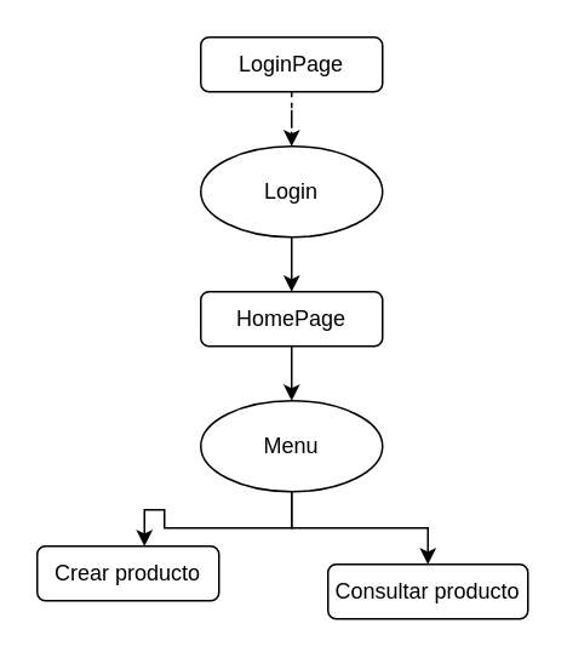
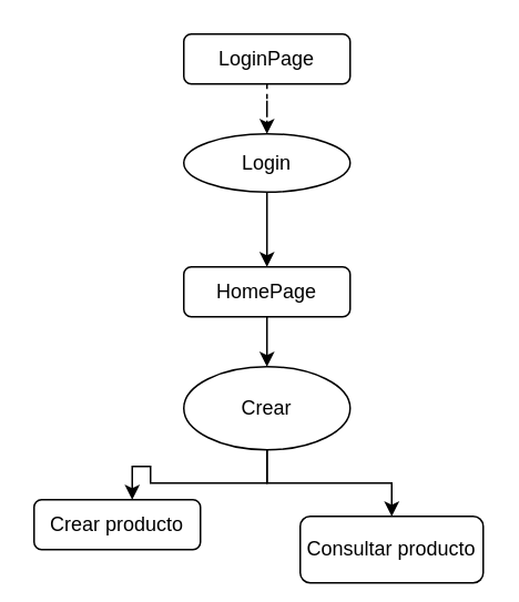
  <mxCell id="0" />
  <mxCell id="1" parent="0" />
  <mxCell id="2" style="edgeStyle=orthogonalEdgeStyle;rounded=0;orthogonalLoop=1;jettySize=auto;html=1;entryX=0.5;entryY=0;entryDx=0;entryDy=0;dashed=1;" edge="1" parent="1" source="3" target="5"><mxGeometry relative="1" as="geometry" /></mxCell>
  <mxCell id="3" value="LoginPage" style="rounded=1;whiteSpace=wrap;html=1;fillColor=none;" vertex="1" parent="1"><mxGeometry x="110" y="20" width="100" height="30" as="geometry" /></mxCell>
  <mxCell id="4" style="edgeStyle=orthogonalEdgeStyle;rounded=0;orthogonalLoop=1;jettySize=auto;html=1;entryX=0.5;entryY=0;entryDx=0;entryDy=0;" edge="1" parent="1" source="5" target="7"><mxGeometry relative="1" as="geometry" /></mxCell>
- <mxCell id="5" value="Login" style="ellipse;whiteSpace=wrap;html=1;fillColor=none;" vertex="1" parent="1"><mxGeometry x="110" y="80" width="100" height="50" as="geometry" /></mxCell>
+ <mxCell id="5" value="Login" style="ellipse;whiteSpace=wrap;html=1;fillColor=none;" vertex="1" parent="1"><mxGeometry x="110" y="80" width="100" height="35" as="geometry" /></mxCell>
  <mxCell id="6" style="edgeStyle=orthogonalEdgeStyle;rounded=0;orthogonalLoop=1;jettySize=auto;html=1;entryX=0.5;entryY=0;entryDx=0;entryDy=0;" edge="1" parent="1" source="7" target="10"><mxGeometry relative="1" as="geometry" /></mxCell>
  <mxCell id="7" value="HomePage" style="rounded=1;whiteSpace=wrap;html=1;fillColor=none;" vertex="1" parent="1"><mxGeometry x="110" y="160" width="100" height="30" as="geometry" /></mxCell>
  <mxCell id="8" style="edgeStyle=orthogonalEdgeStyle;rounded=0;orthogonalLoop=1;jettySize=auto;html=1;entryX=0.59;entryY=0;entryDx=0;entryDy=0;entryPerimeter=0;" edge="1" parent="1" source="10" target="11"><mxGeometry relative="1" as="geometry" /></mxCell>
  <mxCell id="9" style="edgeStyle=orthogonalEdgeStyle;rounded=0;orthogonalLoop=1;jettySize=auto;html=1;" edge="1" parent="1" source="10" target="12"><mxGeometry relative="1" as="geometry" /></mxCell>
- <mxCell id="10" value="Menu" style="ellipse;whiteSpace=wrap;html=1;fillColor=none;" vertex="1" parent="1"><mxGeometry x="110" y="220" width="100" height="50" as="geometry" /></mxCell>
+ <mxCell id="10" value="Crear" style="ellipse;whiteSpace=wrap;html=1;fillColor=none;" vertex="1" parent="1"><mxGeometry x="110" y="220" width="100" height="50" as="geometry" /></mxCell>
  <mxCell id="11" value="Crear producto" style="rounded=1;whiteSpace=wrap;html=1;fillColor=none;" vertex="1" parent="1"><mxGeometry x="20" y="300" width="100" height="30" as="geometry" /></mxCell>
- <mxCell id="12" value="Consultar producto" style="rounded=1;whiteSpace=wrap;html=1;fillColor=none;" vertex="1" parent="1"><mxGeometry x="180" y="310" width="110" height="30" as="geometry" /></mxCell>
+ <mxCell id="12" value="Consultar producto" style="rounded=1;whiteSpace=wrap;html=1;fillColor=none;" vertex="1" parent="1"><mxGeometry x="180" y="310" width="110" height="40" as="geometry" /></mxCell>
